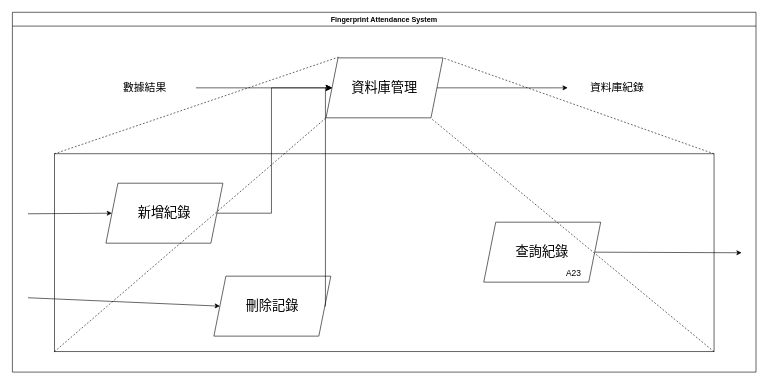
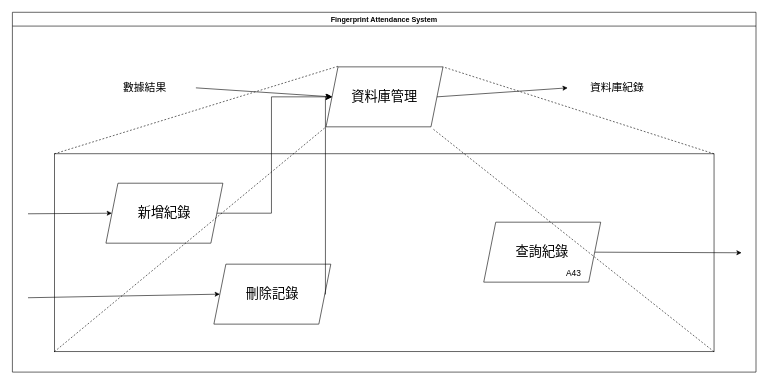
  <mxCell id="0" />
  <mxCell id="1" parent="0" />
  <mxCell id="2" value="" style="rounded=0;whiteSpace=wrap;html=1;" parent="1" vertex="1"><mxGeometry x="90" y="256" width="1100" height="330" as="geometry" /></mxCell>
- <mxCell id="3" value="&lt;font style=&quot;font-size: 22px;&quot;&gt;資料庫管理&lt;/font&gt;" style="shape=parallelogram;perimeter=parallelogramPerimeter;whiteSpace=wrap;html=1;fixedSize=1;" parent="1" vertex="1"><mxGeometry x="543" y="96" width="195" height="100" as="geometry" /></mxCell>
- <mxCell id="4" value="&lt;font style=&quot;font-size: 22px;&quot;&gt;刪除記錄&lt;/font&gt;" style="shape=parallelogram;perimeter=parallelogramPerimeter;whiteSpace=wrap;html=1;fixedSize=1;" parent="1" vertex="1"><mxGeometry x="356" y="460" width="195" height="100" as="geometry" /></mxCell>
+ <mxCell id="3" value="&lt;font style=&quot;font-size: 22px;&quot;&gt;資料庫管理&lt;/font&gt;" style="shape=parallelogram;perimeter=parallelogramPerimeter;whiteSpace=wrap;html=1;fixedSize=1;" parent="1" vertex="1"><mxGeometry x="543" y="111" width="195" height="100" as="geometry" /></mxCell>
+ <mxCell id="4" value="&lt;font style=&quot;font-size: 22px;&quot;&gt;刪除記錄&lt;/font&gt;" style="shape=parallelogram;perimeter=parallelogramPerimeter;whiteSpace=wrap;html=1;fixedSize=1;" parent="1" vertex="1"><mxGeometry x="356" y="440" width="195" height="100" as="geometry" /></mxCell>
  <mxCell id="5" value="" style="endArrow=none;dashed=1;html=1;rounded=0;entryX=0.106;entryY=-0.012;entryDx=0;entryDy=0;entryPerimeter=0;exitX=0;exitY=0;exitDx=0;exitDy=0;" parent="1" source="2" target="3" edge="1"><mxGeometry width="50" height="50" relative="1" as="geometry"><mxPoint x="566" y="366" as="sourcePoint" /><mxPoint x="616" y="316" as="targetPoint" /></mxGeometry></mxCell>
  <mxCell id="6" value="" style="endArrow=none;dashed=1;html=1;rounded=0;entryX=1;entryY=0;entryDx=0;entryDy=0;exitX=1;exitY=0;exitDx=0;exitDy=0;" parent="1" source="2" target="3" edge="1"><mxGeometry width="50" height="50" relative="1" as="geometry"><mxPoint x="566" y="366" as="sourcePoint" /><mxPoint x="616" y="316" as="targetPoint" /></mxGeometry></mxCell>
  <mxCell id="7" value="&lt;font style=&quot;font-size: 14px;&quot;&gt;A1&lt;br&gt;&lt;/font&gt;" style="text;strokeColor=none;align=center;fillColor=none;html=1;verticalAlign=middle;whiteSpace=wrap;rounded=0;" parent="1" vertex="1"><mxGeometry x="236" y="340" width="60" height="30" as="geometry" /></mxCell>
  <mxCell id="8" value="" style="endArrow=classic;html=1;rounded=0;entryX=0;entryY=0.5;entryDx=0;entryDy=0;" parent="1" target="20" edge="1"><mxGeometry width="50" height="50" relative="1" as="geometry"><mxPoint x="46" y="356" as="sourcePoint" /><mxPoint x="616" y="316" as="targetPoint" /></mxGeometry></mxCell>
  <mxCell id="9" value="" style="endArrow=classic;html=1;rounded=0;exitX=1;exitY=0.5;exitDx=0;exitDy=0;" parent="1" source="15" edge="1"><mxGeometry width="50" height="50" relative="1" as="geometry"><mxPoint x="566" y="366" as="sourcePoint" /><mxPoint x="1236" y="421" as="targetPoint" /></mxGeometry></mxCell>
  <mxCell id="10" value="" style="endArrow=classic;html=1;rounded=0;entryX=0;entryY=0.5;entryDx=0;entryDy=0;" parent="1" target="3" edge="1"><mxGeometry width="50" height="50" relative="1" as="geometry"><mxPoint x="326" y="146" as="sourcePoint" /><mxPoint x="616" y="316" as="targetPoint" /></mxGeometry></mxCell>
  <mxCell id="11" value="" style="endArrow=classic;html=1;rounded=0;exitX=1;exitY=0.5;exitDx=0;exitDy=0;" parent="1" source="3" edge="1"><mxGeometry width="50" height="50" relative="1" as="geometry"><mxPoint x="566" y="366" as="sourcePoint" /><mxPoint x="946" y="146" as="targetPoint" /></mxGeometry></mxCell>
  <mxCell id="12" value="&lt;font style=&quot;font-size: 18px;&quot;&gt;數據結果&lt;/font&gt;" style="text;strokeColor=none;align=center;fillColor=none;html=1;verticalAlign=middle;whiteSpace=wrap;rounded=0;" parent="1" vertex="1"><mxGeometry x="156" y="131" width="170" height="30" as="geometry" /></mxCell>
  <mxCell id="13" value="&lt;font style=&quot;font-size: 18px;&quot;&gt;資料庫紀錄&lt;/font&gt;" style="text;strokeColor=none;align=center;fillColor=none;html=1;verticalAlign=middle;whiteSpace=wrap;rounded=0;" parent="1" vertex="1"><mxGeometry x="951" y="131" width="155" height="30" as="geometry" /></mxCell>
  <mxCell id="14" value="Fingerprint Attendance System" style="swimlane;whiteSpace=wrap;html=1;" parent="1" vertex="1"><mxGeometry x="20" y="20" width="1240" height="600" as="geometry" /></mxCell>
  <mxCell id="15" value="&lt;font style=&quot;font-size: 22px;&quot;&gt;查詢紀錄&lt;/font&gt;" style="shape=parallelogram;perimeter=parallelogramPerimeter;whiteSpace=wrap;html=1;fixedSize=1;" parent="14" vertex="1"><mxGeometry x="786" y="350" width="195" height="100" as="geometry" /></mxCell>
- <mxCell id="16" value="&lt;font style=&quot;font-size: 14px;&quot;&gt;A23&lt;/font&gt;" style="text;strokeColor=none;align=center;fillColor=none;html=1;verticalAlign=middle;whiteSpace=wrap;rounded=0;" parent="14" vertex="1"><mxGeometry x="906" y="420" width="60" height="30" as="geometry" /></mxCell>
+ <mxCell id="16" value="&lt;font style=&quot;font-size: 14px;&quot;&gt;A43&lt;/font&gt;" style="text;strokeColor=none;align=center;fillColor=none;html=1;verticalAlign=middle;whiteSpace=wrap;rounded=0;" parent="14" vertex="1"><mxGeometry x="906" y="420" width="60" height="30" as="geometry" /></mxCell>
  <mxCell id="17" value="" style="edgeStyle=elbowEdgeStyle;elbow=horizontal;endArrow=classic;html=1;curved=0;rounded=0;endSize=8;startSize=8;exitX=1;exitY=0.5;exitDx=0;exitDy=0;" edge="1" parent="1" source="4" target="3"><mxGeometry width="50" height="50" relative="1" as="geometry"><mxPoint x="576" y="266" as="sourcePoint" /><mxPoint x="626" y="216" as="targetPoint" /></mxGeometry></mxCell>
  <mxCell id="18" value="" style="endArrow=classic;html=1;rounded=0;entryX=0;entryY=0.5;entryDx=0;entryDy=0;" edge="1" parent="1" target="4"><mxGeometry width="50" height="50" relative="1" as="geometry"><mxPoint x="46" y="496" as="sourcePoint" /><mxPoint x="626" y="216" as="targetPoint" /></mxGeometry></mxCell>
  <mxCell id="19" value="" style="endArrow=none;dashed=1;html=1;rounded=0;exitX=1;exitY=1;exitDx=0;exitDy=0;entryX=0.908;entryY=1.025;entryDx=0;entryDy=0;entryPerimeter=0;" parent="1" source="2" target="3" edge="1"><mxGeometry width="50" height="50" relative="1" as="geometry"><mxPoint x="566" y="366" as="sourcePoint" /><mxPoint x="716" y="136" as="targetPoint" /></mxGeometry></mxCell>
  <mxCell id="20" value="&lt;font style=&quot;font-size: 22px;&quot;&gt;新增紀錄&lt;/font&gt;" style="shape=parallelogram;perimeter=parallelogramPerimeter;whiteSpace=wrap;html=1;fixedSize=1;" parent="1" vertex="1"><mxGeometry x="176" y="305" width="195" height="100" as="geometry" /></mxCell>
  <mxCell id="21" value="" style="edgeStyle=elbowEdgeStyle;elbow=horizontal;endArrow=classic;html=1;curved=0;rounded=0;endSize=8;startSize=8;exitX=1;exitY=0.5;exitDx=0;exitDy=0;" edge="1" parent="1" source="20" target="3"><mxGeometry width="50" height="50" relative="1" as="geometry"><mxPoint x="576" y="266" as="sourcePoint" /><mxPoint x="676" y="426" as="targetPoint" /></mxGeometry></mxCell>
  <mxCell id="22" value="" style="endArrow=none;dashed=1;html=1;rounded=0;entryX=0;entryY=1;entryDx=0;entryDy=0;exitX=0;exitY=1;exitDx=0;exitDy=0;" edge="1" parent="1" source="2" target="3"><mxGeometry width="50" height="50" relative="1" as="geometry"><mxPoint x="90" y="586" as="sourcePoint" /><mxPoint x="543" y="196" as="targetPoint" /></mxGeometry></mxCell>
